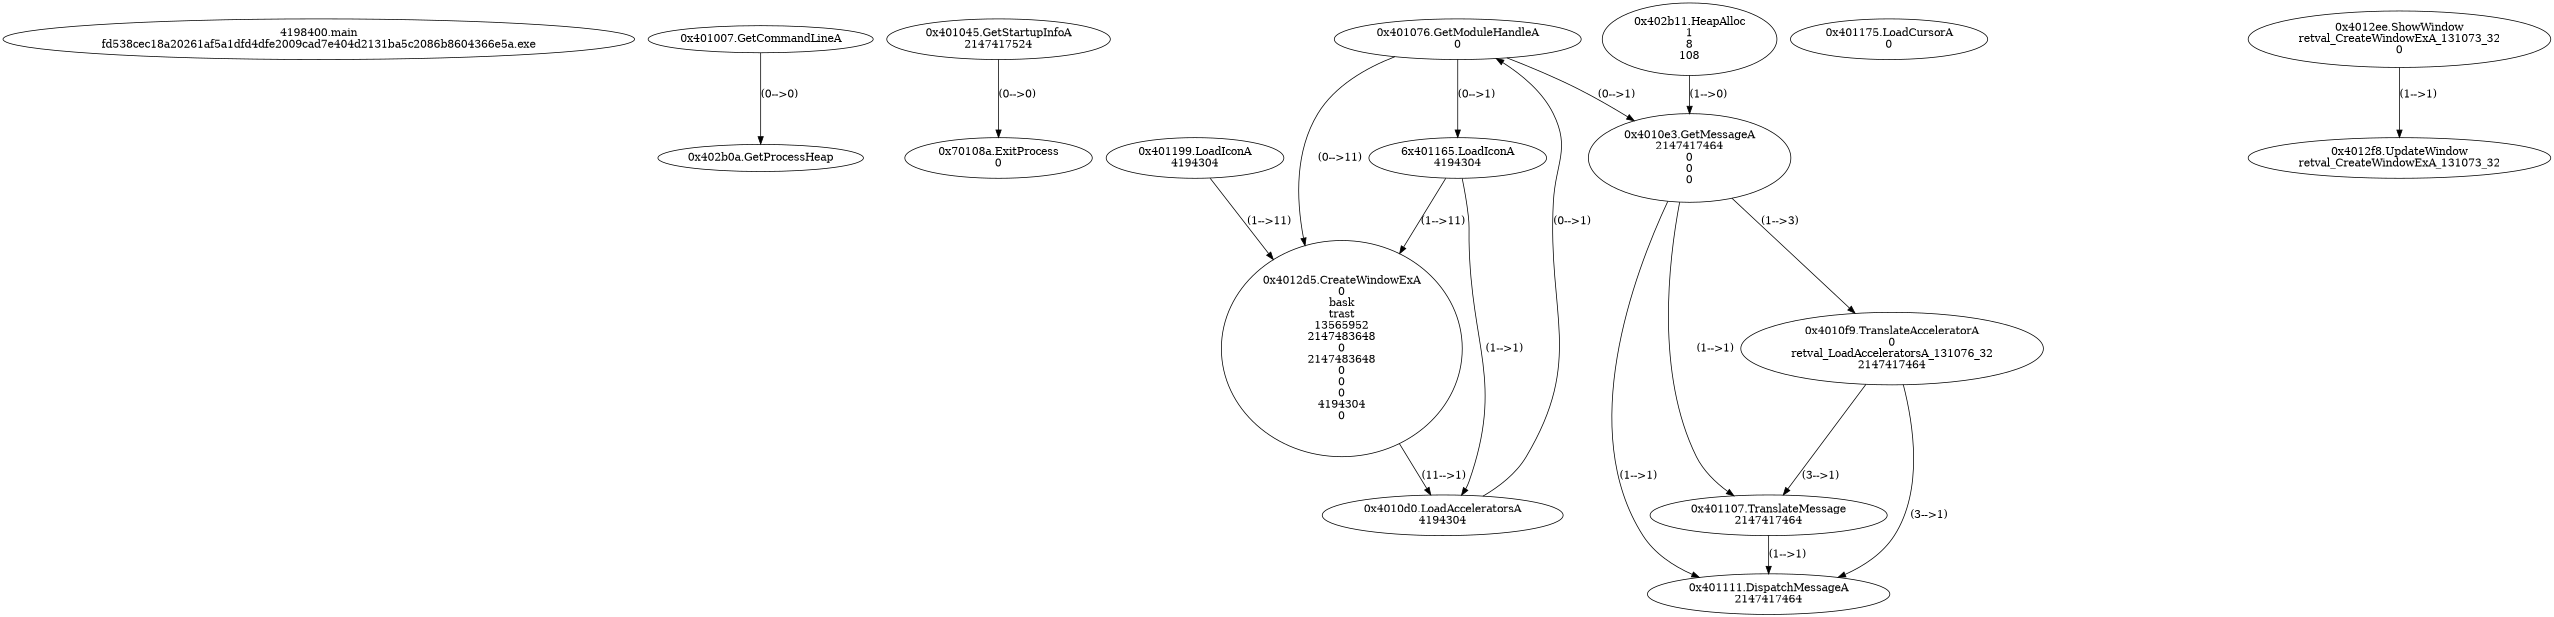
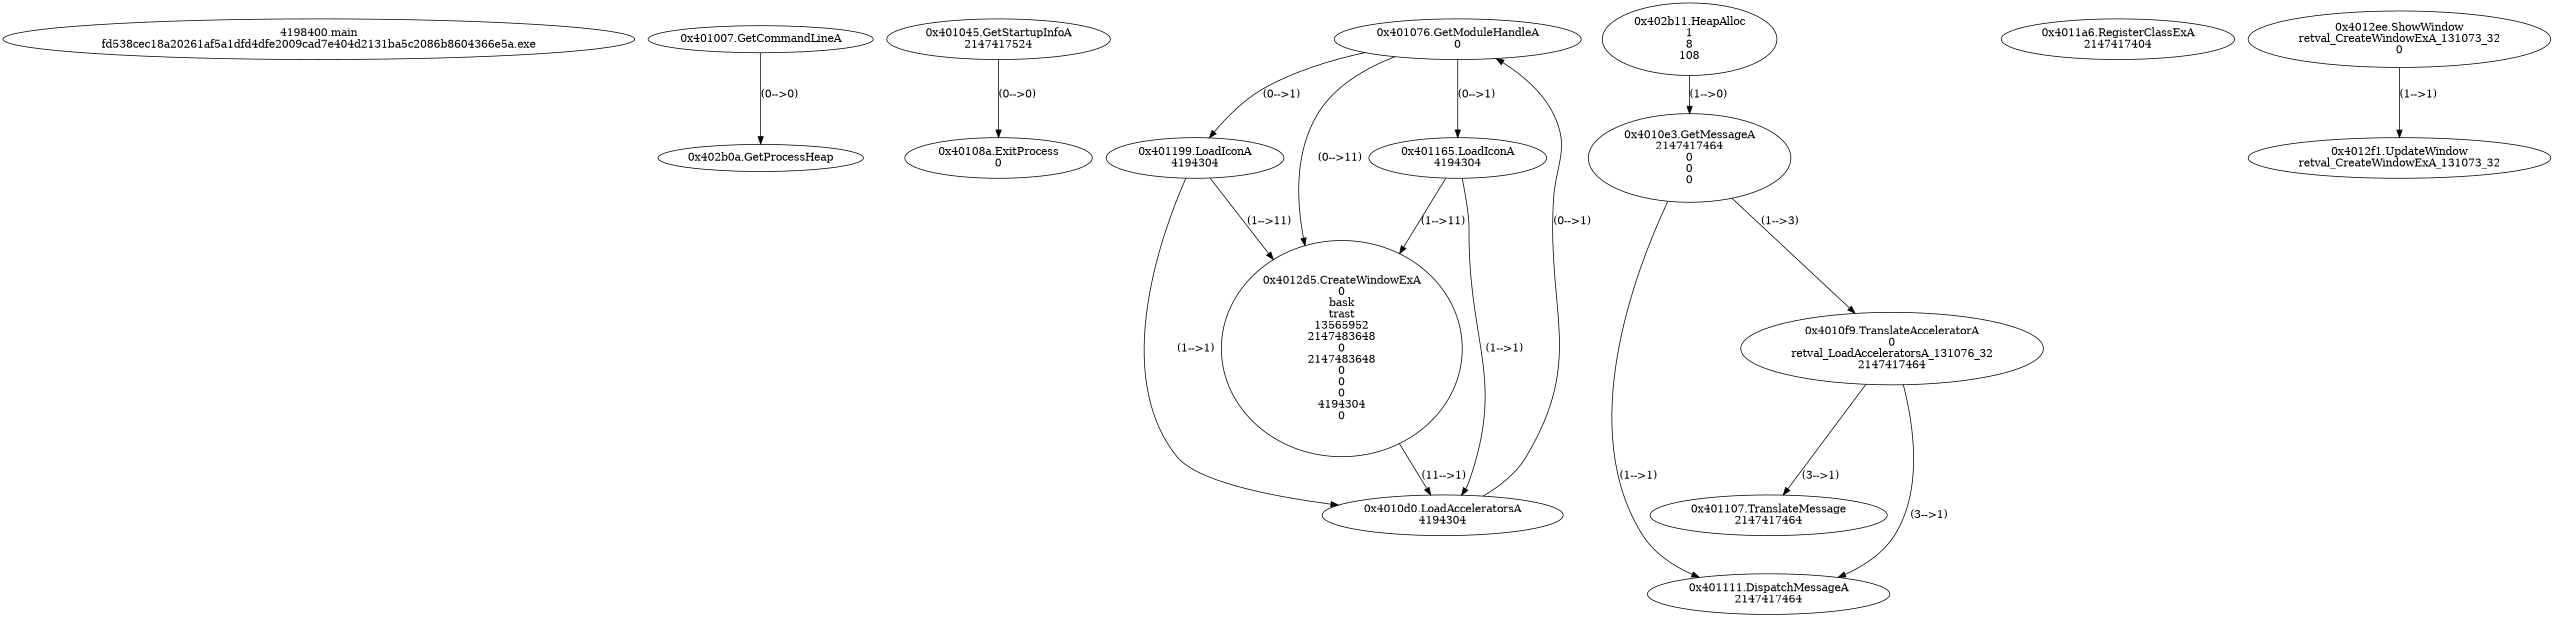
  digraph {
    n1 [label="4198400.main\nfd538cec18a20261af5a1dfd4dfe2009cad7e404d2131ba5c2086b8604366e5a.exe"]
    n2 [label="0x401007.GetCommandLineA\n"]
    n3 [label="0x402b0a.GetProcessHeap\n"]
    n4 [label="0x401045.GetStartupInfoA\n2147417524"]
-   n5 [label="0x70108a.ExitProcess\n0"]
+   n5 [label="0x40108a.ExitProcess\n0"]
    n6 [label="0x402b11.HeapAlloc\n1\n8\n108"]
    n7 [label="0x4010e3.GetMessageA\n2147417464\n0\n0\n0"]
    n8 [label="0x4010f9.TranslateAcceleratorA\n0\nretval_LoadAcceleratorsA_131076_32\n2147417464"]
    n9 [label="0x401107.TranslateMessage\n2147417464"]
    n10 [label="0x401111.DispatchMessageA\n2147417464"]
    n11 [label="0x401076.GetModuleHandleA\n0"]
-   n12 [label="6x401165.LoadIconA\n4194304\n"]
+   n12 [label="0x401165.LoadIconA\n4194304\n"]
    n13 [label="0x401199.LoadIconA\n4194304\n"]
    n14 [label="0x4012d5.CreateWindowExA\n0\nbask\ntrast\n13565952\n2147483648\n0\n2147483648\n0\n0\n0\n4194304\n0"]
    n15 [label="0x4010d0.LoadAcceleratorsA\n4194304\n"]
-   n16 [label="0x401175.LoadCursorA\n0\n"]
+   n17 [label="0x4011a6.RegisterClassExA\n2147417404"]
    n18 [label="0x4012ee.ShowWindow\nretval_CreateWindowExA_131073_32\n0"]
-   n19 [label="0x4012f8.UpdateWindow\nretval_CreateWindowExA_131073_32"]
+   n19 [label="0x4012f1.UpdateWindow\nretval_CreateWindowExA_131073_32"]
    n2 -> n3 [label="(0-->0)"]
    n4 -> n5 [label="(0-->0)"]
    n6 -> n7 [label="(1-->0)"]
    n7 -> n8 [label="(1-->3)"]
-   n7 -> n9 [label="(1-->1)"]
    n7 -> n10 [label="(1-->1)"]
    n8 -> n9 [label="(3-->1)"]
    n8 -> n10 [label="(3-->1)"]
-   n9 -> n10 [label="(1-->1)"]
    n11 -> n12 [label="(0-->1)"]
-   n11 -> n7 [label="(0-->1)"]
+   n11 -> n13 [label="(0-->1)"]
    n11 -> n14 [label="(0-->11)"]
    n12 -> n14 [label="(1-->11)"]
    n12 -> n15 [label="(1-->1)"]
    n13 -> n14 [label="(1-->11)"]
+   n13 -> n15 [label="(1-->1)"]
    n14 -> n15 [label="(11-->1)"]
    n15 -> n11 [label="(0-->1)"]
    n18 -> n19 [label="(1-->1)"]
  }
